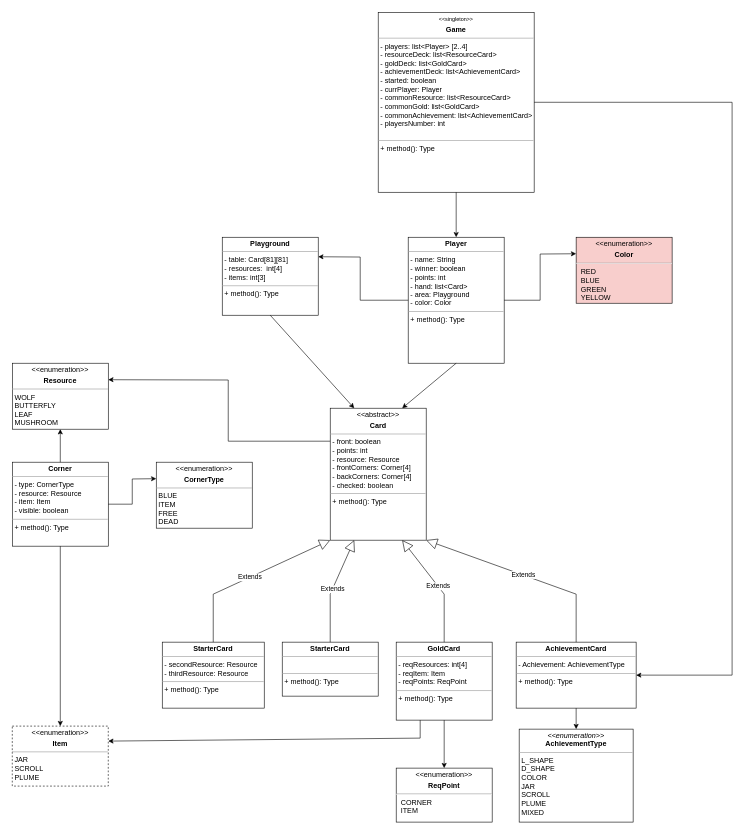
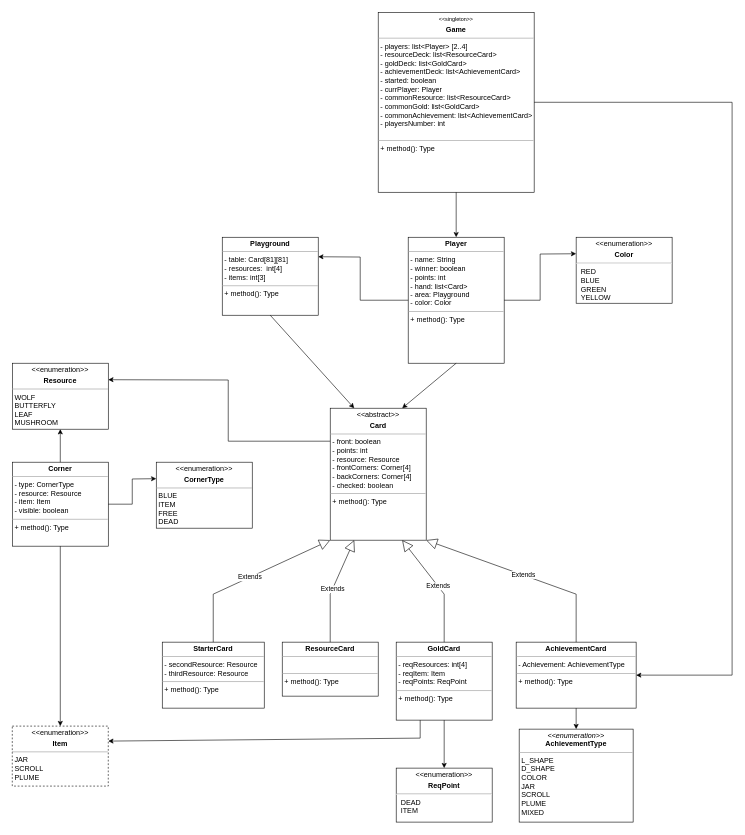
  <mxCell id="0" />
  <mxCell id="1" parent="0" />
  <mxCell id="2" value="&lt;p style=&quot;margin:0px;margin-top:4px;text-align:center;&quot;&gt;&lt;font style=&quot;font-size: 9px;&quot;&gt;&amp;lt;&amp;lt;singleton&amp;gt;&amp;gt;&lt;/font&gt;&lt;/p&gt;&lt;p style=&quot;margin:0px;margin-top:4px;text-align:center;&quot;&gt;&lt;b&gt;Game&lt;/b&gt;&lt;/p&gt;&lt;hr size=&quot;1&quot;&gt;&lt;p style=&quot;margin:0px;margin-left:4px;&quot;&gt;- players: list&amp;lt;Player&amp;gt; [2..4]&lt;/p&gt;&lt;p style=&quot;margin:0px;margin-left:4px;&quot;&gt;- resourceDeck: list&amp;lt;ResourceCard&amp;gt;&amp;nbsp;&lt;/p&gt;&lt;p style=&quot;margin:0px;margin-left:4px;&quot;&gt;- goldDeck: list&amp;lt;GoldCard&amp;gt;&lt;/p&gt;&lt;p style=&quot;margin:0px;margin-left:4px;&quot;&gt;- achievementDeck: list&amp;lt;AchievementCard&amp;gt;&lt;/p&gt;&lt;p style=&quot;margin:0px;margin-left:4px;&quot;&gt;- started: boolean&lt;/p&gt;&lt;p style=&quot;margin:0px;margin-left:4px;&quot;&gt;- currPlayer: Player&lt;/p&gt;&lt;p style=&quot;margin:0px;margin-left:4px;&quot;&gt;- commonResource: list&amp;lt;ResourceCard&amp;gt;&amp;nbsp;&lt;/p&gt;&lt;p style=&quot;margin:0px;margin-left:4px;&quot;&gt;- commonGold: list&amp;lt;GoldCard&amp;gt;&lt;/p&gt;&lt;p style=&quot;margin:0px;margin-left:4px;&quot;&gt;- commonAchievement: list&amp;lt;AchievementCard&amp;gt;&lt;/p&gt;&lt;p style=&quot;margin:0px;margin-left:4px;&quot;&gt;- playersNumber: int&lt;br&gt;&lt;/p&gt;&amp;nbsp;&lt;hr size=&quot;1&quot;&gt;&lt;p style=&quot;margin:0px;margin-left:4px;&quot;&gt;+ method(): Type&lt;/p&gt;" style="verticalAlign=top;align=left;overflow=fill;html=1;whiteSpace=wrap;" parent="1" vertex="1"><mxGeometry x="630" y="20" width="260" height="300" as="geometry" /></mxCell>
  <mxCell id="3" value="&lt;p style=&quot;margin:0px;margin-top:4px;text-align:center;&quot;&gt;&lt;b&gt;Player&lt;/b&gt;&lt;/p&gt;&lt;hr size=&quot;1&quot;&gt;&lt;p style=&quot;margin:0px;margin-left:4px;&quot;&gt;- name: String&lt;/p&gt;&lt;p style=&quot;margin:0px;margin-left:4px;&quot;&gt;- winner: boolean&lt;/p&gt;&lt;p style=&quot;margin:0px;margin-left:4px;&quot;&gt;- points: int&lt;/p&gt;&lt;p style=&quot;margin:0px;margin-left:4px;&quot;&gt;- hand: list&amp;lt;Card&amp;gt;&lt;/p&gt;&lt;p style=&quot;margin:0px;margin-left:4px;&quot;&gt;- area: Playground&lt;/p&gt;&lt;p style=&quot;margin:0px;margin-left:4px;&quot;&gt;- color: Color&lt;/p&gt;&lt;hr size=&quot;1&quot;&gt;&lt;p style=&quot;margin:0px;margin-left:4px;&quot;&gt;+ method(): Type&lt;/p&gt;" style="verticalAlign=top;align=left;overflow=fill;html=1;whiteSpace=wrap;" parent="1" vertex="1"><mxGeometry x="680" y="395" width="160" height="210" as="geometry" /></mxCell>
- <mxCell id="4" value="&lt;p style=&quot;margin: 4px 0px 0px; text-align: center;&quot;&gt;&lt;font style=&quot;font-size: 12px;&quot;&gt;&amp;lt;&amp;lt;enumeration&amp;gt;&amp;gt;&lt;/font&gt;&lt;/p&gt;&lt;p style=&quot;margin: 4px 0px 0px; text-align: center;&quot;&gt;&lt;b style=&quot;&quot;&gt;Color&lt;/b&gt;&lt;/p&gt;&lt;hr&gt;&lt;p style=&quot;margin:0px;margin-left:8px;&quot;&gt;RED&lt;br&gt;BLUE&lt;br&gt;GREEN&lt;br&gt;YELLOW&lt;/p&gt;" style="verticalAlign=top;align=left;overflow=fill;html=1;whiteSpace=wrap;fillColor=#f8cecc;" parent="1" vertex="1"><mxGeometry x="960" y="395" width="160" height="110" as="geometry" /></mxCell>
+ <mxCell id="4" value="&lt;p style=&quot;margin: 4px 0px 0px; text-align: center;&quot;&gt;&lt;font style=&quot;font-size: 12px;&quot;&gt;&amp;lt;&amp;lt;enumeration&amp;gt;&amp;gt;&lt;/font&gt;&lt;/p&gt;&lt;p style=&quot;margin: 4px 0px 0px; text-align: center;&quot;&gt;&lt;b style=&quot;&quot;&gt;Color&lt;/b&gt;&lt;/p&gt;&lt;hr&gt;&lt;p style=&quot;margin:0px;margin-left:8px;&quot;&gt;RED&lt;br&gt;BLUE&lt;br&gt;GREEN&lt;br&gt;YELLOW&lt;/p&gt;" style="verticalAlign=top;align=left;overflow=fill;html=1;whiteSpace=wrap;" parent="1" vertex="1"><mxGeometry x="960" y="395" width="160" height="110" as="geometry" /></mxCell>
  <mxCell id="5" value="&lt;p style=&quot;margin:0px;margin-top:4px;text-align:center;&quot;&gt;&lt;b&gt;Playground&lt;/b&gt;&lt;/p&gt;&lt;hr size=&quot;1&quot;&gt;&lt;p style=&quot;margin:0px;margin-left:4px;&quot;&gt;- table: Card[81][81]&lt;/p&gt;&lt;p style=&quot;margin:0px;margin-left:4px;&quot;&gt;- resources:&amp;nbsp; int[4]&lt;/p&gt;&lt;p style=&quot;margin:0px;margin-left:4px;&quot;&gt;- items: int[3]&lt;/p&gt;&lt;hr size=&quot;1&quot;&gt;&lt;p style=&quot;margin:0px;margin-left:4px;&quot;&gt;+ method(): Type&lt;/p&gt;" style="verticalAlign=top;align=left;overflow=fill;html=1;whiteSpace=wrap;" parent="1" vertex="1"><mxGeometry x="370" y="395" width="160" height="130" as="geometry" /></mxCell>
  <mxCell id="6" value="&lt;p style=&quot;margin:0px;margin-top:4px;text-align:center;&quot;&gt;&amp;lt;&amp;lt;abstract&amp;gt;&amp;gt;&lt;/p&gt;&lt;p style=&quot;margin:0px;margin-top:4px;text-align:center;&quot;&gt;&lt;b&gt;Card&lt;/b&gt;&lt;/p&gt;&lt;hr size=&quot;1&quot;&gt;&lt;p style=&quot;margin:0px;margin-left:4px;&quot;&gt;- front: boolean&lt;/p&gt;&lt;p style=&quot;margin:0px;margin-left:4px;&quot;&gt;- points: int&lt;/p&gt;&lt;p style=&quot;margin:0px;margin-left:4px;&quot;&gt;- resource: Resource&lt;/p&gt;&lt;p style=&quot;margin:0px;margin-left:4px;&quot;&gt;- frontCorners: Corner[4]&lt;/p&gt;&lt;p style=&quot;margin:0px;margin-left:4px;&quot;&gt;- backCorners: Corner[4]&lt;/p&gt;&lt;p style=&quot;margin:0px;margin-left:4px;&quot;&gt;- checked: boolean&lt;br&gt;&lt;/p&gt;&lt;hr size=&quot;1&quot;&gt;&lt;p style=&quot;margin:0px;margin-left:4px;&quot;&gt;+ method(): Type&lt;/p&gt;" style="verticalAlign=top;align=left;overflow=fill;html=1;whiteSpace=wrap;" parent="1" vertex="1"><mxGeometry x="550" y="680" width="160" height="220" as="geometry" /></mxCell>
  <mxCell id="7" value="&lt;p style=&quot;margin:0px;margin-top:4px;text-align:center;&quot;&gt;&amp;lt;&amp;lt;enumeration&amp;gt;&amp;gt;&lt;/p&gt;&lt;p style=&quot;margin:0px;margin-top:4px;text-align:center;&quot;&gt;&lt;b&gt;Resource&lt;/b&gt;&lt;/p&gt;&lt;hr size=&quot;1&quot;&gt;&lt;p style=&quot;margin:0px;margin-left:4px;&quot;&gt;WOLF&lt;/p&gt;&lt;p style=&quot;margin:0px;margin-left:4px;&quot;&gt;BUTTERFLY&lt;/p&gt;&lt;p style=&quot;margin:0px;margin-left:4px;&quot;&gt;LEAF&lt;/p&gt;&lt;p style=&quot;margin:0px;margin-left:4px;&quot;&gt;MUSHROOM&lt;/p&gt;" style="verticalAlign=top;align=left;overflow=fill;html=1;whiteSpace=wrap;" parent="1" vertex="1"><mxGeometry x="20" y="605" width="160" height="110" as="geometry" /></mxCell>
- <mxCell id="8" value="&lt;p style=&quot;margin:0px;margin-top:4px;text-align:center;&quot;&gt;&lt;b&gt;StarterCard&lt;/b&gt;&lt;/p&gt;&lt;hr size=&quot;1&quot;&gt;&lt;p style=&quot;margin:0px;margin-left:4px;&quot;&gt;&lt;br&gt;&lt;/p&gt;&lt;hr size=&quot;1&quot;&gt;&lt;p style=&quot;margin:0px;margin-left:4px;&quot;&gt;+ method(): Type&lt;/p&gt;" style="verticalAlign=top;align=left;overflow=fill;html=1;whiteSpace=wrap;" parent="1" vertex="1"><mxGeometry x="470" y="1070" width="160" height="90" as="geometry" /></mxCell>
+ <mxCell id="8" value="&lt;p style=&quot;margin:0px;margin-top:4px;text-align:center;&quot;&gt;&lt;b&gt;ResourceCard&lt;/b&gt;&lt;/p&gt;&lt;hr size=&quot;1&quot;&gt;&lt;p style=&quot;margin:0px;margin-left:4px;&quot;&gt;&lt;br&gt;&lt;/p&gt;&lt;hr size=&quot;1&quot;&gt;&lt;p style=&quot;margin:0px;margin-left:4px;&quot;&gt;+ method(): Type&lt;/p&gt;" style="verticalAlign=top;align=left;overflow=fill;html=1;whiteSpace=wrap;" parent="1" vertex="1"><mxGeometry x="470" y="1070" width="160" height="90" as="geometry" /></mxCell>
  <mxCell id="9" value="&lt;p style=&quot;margin:0px;margin-top:4px;text-align:center;&quot;&gt;&lt;b&gt;GoldCard&lt;/b&gt;&lt;/p&gt;&lt;hr size=&quot;1&quot;&gt;&lt;p style=&quot;margin:0px;margin-left:4px;&quot;&gt;- reqResources: int[4]&amp;nbsp;&lt;/p&gt;&lt;p style=&quot;margin:0px;margin-left:4px;&quot;&gt;- reqItem: Item&lt;/p&gt;&lt;p style=&quot;margin:0px;margin-left:4px;&quot;&gt;- reqPoints: ReqPoint&lt;/p&gt;&lt;hr size=&quot;1&quot;&gt;&lt;p style=&quot;margin:0px;margin-left:4px;&quot;&gt;+ method(): Type&lt;/p&gt;" style="verticalAlign=top;align=left;overflow=fill;html=1;whiteSpace=wrap;" parent="1" vertex="1"><mxGeometry x="660" y="1070" width="160" height="130" as="geometry" /></mxCell>
- <mxCell id="10" value="&lt;p style=&quot;margin: 4px 0px 0px; text-align: center;&quot;&gt;&lt;font style=&quot;font-size: 12px;&quot;&gt;&amp;lt;&amp;lt;enumeration&amp;gt;&amp;gt;&lt;/font&gt;&lt;/p&gt;&lt;p style=&quot;margin: 4px 0px 0px; text-align: center;&quot;&gt;&lt;b&gt;ReqPoint&lt;/b&gt;&lt;/p&gt;&lt;hr&gt;&lt;p style=&quot;margin:0px;margin-left:8px;&quot;&gt;CORNER&lt;/p&gt;&lt;p style=&quot;margin:0px;margin-left:8px;&quot;&gt;ITEM&lt;/p&gt;" style="verticalAlign=top;align=left;overflow=fill;html=1;whiteSpace=wrap;" parent="1" vertex="1"><mxGeometry x="660" y="1280" width="160" height="90" as="geometry" /></mxCell>
+ <mxCell id="10" value="&lt;p style=&quot;margin: 4px 0px 0px; text-align: center;&quot;&gt;&lt;font style=&quot;font-size: 12px;&quot;&gt;&amp;lt;&amp;lt;enumeration&amp;gt;&amp;gt;&lt;/font&gt;&lt;/p&gt;&lt;p style=&quot;margin: 4px 0px 0px; text-align: center;&quot;&gt;&lt;b&gt;ReqPoint&lt;/b&gt;&lt;/p&gt;&lt;hr&gt;&lt;p style=&quot;margin:0px;margin-left:8px;&quot;&gt;DEAD&lt;/p&gt;&lt;p style=&quot;margin:0px;margin-left:8px;&quot;&gt;ITEM&lt;/p&gt;" style="verticalAlign=top;align=left;overflow=fill;html=1;whiteSpace=wrap;" parent="1" vertex="1"><mxGeometry x="660" y="1280" width="160" height="90" as="geometry" /></mxCell>
  <mxCell id="11" value="&lt;p style=&quot;margin:0px;margin-top:4px;text-align:center;&quot;&gt;&lt;b&gt;StarterCard&lt;/b&gt;&lt;/p&gt;&lt;hr size=&quot;1&quot;&gt;&lt;p style=&quot;margin:0px;margin-left:4px;&quot;&gt;- secondResource: Resource&lt;/p&gt;&lt;p style=&quot;margin:0px;margin-left:4px;&quot;&gt;- thirdResource: Resource&lt;/p&gt;&lt;hr size=&quot;1&quot;&gt;&lt;p style=&quot;margin:0px;margin-left:4px;&quot;&gt;+ method(): Type&lt;/p&gt;" style="verticalAlign=top;align=left;overflow=fill;html=1;whiteSpace=wrap;" parent="1" vertex="1"><mxGeometry x="270" y="1070" width="170" height="110" as="geometry" /></mxCell>
  <mxCell id="12" value="&lt;p style=&quot;margin:0px;margin-top:4px;text-align:center;&quot;&gt;&lt;b&gt;AchievementCard&lt;/b&gt;&lt;/p&gt;&lt;hr size=&quot;1&quot;&gt;&lt;p style=&quot;margin:0px;margin-left:4px;&quot;&gt;- Achievement: AchievementType&lt;/p&gt;&lt;hr size=&quot;1&quot;&gt;&lt;p style=&quot;margin:0px;margin-left:4px;&quot;&gt;+ method(): Type&lt;/p&gt;" style="verticalAlign=top;align=left;overflow=fill;html=1;whiteSpace=wrap;" parent="1" vertex="1"><mxGeometry x="860" y="1070" width="200" height="110" as="geometry" /></mxCell>
  <mxCell id="13" value="&lt;p style=&quot;margin:0px;margin-top:4px;text-align:center;&quot;&gt;&lt;i&gt;&amp;lt;&amp;lt;enumeration&amp;gt;&amp;gt;&lt;/i&gt;&lt;br&gt;&lt;b&gt;AchievementType&lt;/b&gt;&lt;/p&gt;&lt;hr size=&quot;1&quot;&gt;&lt;p style=&quot;margin:0px;margin-left:4px;&quot;&gt;L_SHAPE&lt;/p&gt;&lt;p style=&quot;margin:0px;margin-left:4px;&quot;&gt;D_SHAPE&lt;/p&gt;&lt;p style=&quot;margin:0px;margin-left:4px;&quot;&gt;COLOR&lt;/p&gt;&lt;p style=&quot;margin:0px;margin-left:4px;&quot;&gt;JAR&lt;/p&gt;&lt;p style=&quot;margin:0px;margin-left:4px;&quot;&gt;SCROLL&lt;/p&gt;&lt;p style=&quot;margin:0px;margin-left:4px;&quot;&gt;PLUME&lt;/p&gt;&lt;p style=&quot;margin:0px;margin-left:4px;&quot;&gt;MIXED&lt;/p&gt;" style="verticalAlign=top;align=left;overflow=fill;html=1;whiteSpace=wrap;" parent="1" vertex="1"><mxGeometry x="865" y="1215" width="190" height="155" as="geometry" /></mxCell>
  <mxCell id="14" value="" style="endArrow=classic;html=1;rounded=0;entryX=0.5;entryY=0;entryDx=0;entryDy=0;exitX=0.5;exitY=1;exitDx=0;exitDy=0;" edge="1" parent="1" source="9" target="10"><mxGeometry width="50" height="50" relative="1" as="geometry"><mxPoint x="850" y="1380" as="sourcePoint" /><mxPoint x="900" y="1330" as="targetPoint" /></mxGeometry></mxCell>
  <mxCell id="15" value="" style="endArrow=classic;html=1;rounded=0;entryX=0.5;entryY=0;entryDx=0;entryDy=0;exitX=0.5;exitY=1;exitDx=0;exitDy=0;" edge="1" parent="1" source="12" target="13"><mxGeometry width="50" height="50" relative="1" as="geometry"><mxPoint x="820" y="1220" as="sourcePoint" /><mxPoint x="870" y="1170" as="targetPoint" /></mxGeometry></mxCell>
  <mxCell id="16" value="Extends" style="endArrow=block;endSize=16;endFill=0;html=1;rounded=0;entryX=0.25;entryY=1;entryDx=0;entryDy=0;exitX=0.5;exitY=0;exitDx=0;exitDy=0;" edge="1" parent="1" source="8" target="6"><mxGeometry width="160" relative="1" as="geometry"><mxPoint x="530" y="1020" as="sourcePoint" /><mxPoint x="690" y="1020" as="targetPoint" /><Array as="points"><mxPoint x="550" y="990" /></Array></mxGeometry></mxCell>
  <mxCell id="17" value="Extends" style="endArrow=block;endSize=16;endFill=0;html=1;rounded=0;exitX=0.5;exitY=0;exitDx=0;exitDy=0;entryX=0.75;entryY=1;entryDx=0;entryDy=0;" edge="1" parent="1" source="9" target="6"><mxGeometry width="160" relative="1" as="geometry"><mxPoint x="750" y="1030" as="sourcePoint" /><mxPoint x="670" y="920" as="targetPoint" /><Array as="points"><mxPoint x="740" y="990" /></Array></mxGeometry></mxCell>
  <mxCell id="18" value="Extends" style="endArrow=block;endSize=16;endFill=0;html=1;rounded=0;exitX=0.5;exitY=0;exitDx=0;exitDy=0;entryX=1;entryY=1;entryDx=0;entryDy=0;" edge="1" parent="1" source="12" target="6"><mxGeometry width="160" relative="1" as="geometry"><mxPoint x="710" y="920" as="sourcePoint" /><mxPoint x="870" y="920" as="targetPoint" /><Array as="points"><mxPoint x="960" y="990" /></Array></mxGeometry></mxCell>
  <mxCell id="19" value="Extends" style="endArrow=block;endSize=16;endFill=0;html=1;rounded=0;entryX=0;entryY=1;entryDx=0;entryDy=0;exitX=0.5;exitY=0;exitDx=0;exitDy=0;" edge="1" parent="1" source="11" target="6"><mxGeometry width="160" relative="1" as="geometry"><mxPoint x="310" y="950" as="sourcePoint" /><mxPoint x="470" y="950" as="targetPoint" /><Array as="points"><mxPoint x="355" y="990" /></Array></mxGeometry></mxCell>
  <mxCell id="20" value="" style="endArrow=classic;html=1;rounded=0;entryX=0.5;entryY=0;entryDx=0;entryDy=0;exitX=0.5;exitY=1;exitDx=0;exitDy=0;" edge="1" parent="1" source="2" target="3"><mxGeometry width="50" height="50" relative="1" as="geometry"><mxPoint x="680" y="300" as="sourcePoint" /><mxPoint x="860" y="330" as="targetPoint" /></mxGeometry></mxCell>
  <mxCell id="21" value="" style="endArrow=classic;html=1;rounded=0;entryX=1;entryY=0.25;entryDx=0;entryDy=0;exitX=0;exitY=0.5;exitDx=0;exitDy=0;" edge="1" parent="1" source="3" target="5"><mxGeometry width="50" height="50" relative="1" as="geometry"><mxPoint x="730" y="320" as="sourcePoint" /><mxPoint x="680" y="290" as="targetPoint" /><Array as="points"><mxPoint x="600" y="500" /><mxPoint x="600" y="428" /></Array></mxGeometry></mxCell>
  <mxCell id="22" value="" style="endArrow=classic;html=1;rounded=0;entryX=0;entryY=0.25;entryDx=0;entryDy=0;exitX=1;exitY=0.5;exitDx=0;exitDy=0;" edge="1" parent="1" source="3" target="4"><mxGeometry width="50" height="50" relative="1" as="geometry"><mxPoint x="630" y="340" as="sourcePoint" /><mxPoint x="680" y="290" as="targetPoint" /><Array as="points"><mxPoint x="900" y="500" /><mxPoint x="900" y="423" /></Array></mxGeometry></mxCell>
  <mxCell id="23" value="" style="endArrow=classic;html=1;rounded=0;exitX=0.5;exitY=1;exitDx=0;exitDy=0;entryX=0.25;entryY=0;entryDx=0;entryDy=0;" edge="1" parent="1" source="5" target="6"><mxGeometry width="50" height="50" relative="1" as="geometry"><mxPoint x="630" y="520" as="sourcePoint" /><mxPoint x="680" y="470" as="targetPoint" /></mxGeometry></mxCell>
  <mxCell id="24" value="" style="endArrow=classic;html=1;rounded=0;exitX=0.5;exitY=1;exitDx=0;exitDy=0;entryX=0.75;entryY=0;entryDx=0;entryDy=0;" edge="1" parent="1" source="3" target="6"><mxGeometry width="50" height="50" relative="1" as="geometry"><mxPoint x="630" y="520" as="sourcePoint" /><mxPoint x="680" y="470" as="targetPoint" /></mxGeometry></mxCell>
  <mxCell id="25" value="" style="endArrow=classic;html=1;rounded=0;exitX=1;exitY=0.5;exitDx=0;exitDy=0;entryX=1;entryY=0.5;entryDx=0;entryDy=0;" edge="1" parent="1" source="2" target="12"><mxGeometry width="50" height="50" relative="1" as="geometry"><mxPoint x="630" y="380" as="sourcePoint" /><mxPoint x="1220" y="990" as="targetPoint" /><Array as="points"><mxPoint x="1220" y="170" /><mxPoint x="1220" y="1125" /></Array></mxGeometry></mxCell>
  <mxCell id="26" value="&lt;p style=&quot;margin:0px;margin-top:4px;text-align:center;&quot;&gt;&lt;b&gt;Corner&lt;/b&gt;&lt;/p&gt;&lt;hr size=&quot;1&quot;&gt;&lt;p style=&quot;margin:0px;margin-left:4px;&quot;&gt;- type: CornerType&lt;br&gt;&lt;/p&gt;&lt;p style=&quot;margin:0px;margin-left:4px;&quot;&gt;- resource: Resource&lt;/p&gt;&lt;p style=&quot;margin:0px;margin-left:4px;&quot;&gt;- item: Item&lt;/p&gt;&lt;p style=&quot;margin:0px;margin-left:4px;&quot;&gt;- visible: boolean&lt;br&gt;&lt;/p&gt;&lt;hr size=&quot;1&quot;&gt;&lt;p style=&quot;margin:0px;margin-left:4px;&quot;&gt;+ method(): Type&lt;/p&gt;" style="verticalAlign=top;align=left;overflow=fill;html=1;whiteSpace=wrap;" vertex="1" parent="1"><mxGeometry x="20" y="770" width="160" height="140" as="geometry" /></mxCell>
  <mxCell id="27" value="&lt;p style=&quot;margin:0px;margin-top:4px;text-align:center;&quot;&gt;&amp;lt;&amp;lt;enumeration&amp;gt;&amp;gt;&lt;/p&gt;&lt;p style=&quot;margin:0px;margin-top:4px;text-align:center;&quot;&gt;&lt;b&gt;Item&lt;/b&gt;&lt;/p&gt;&lt;hr size=&quot;1&quot;&gt;&lt;p style=&quot;margin:0px;margin-left:4px;&quot;&gt;JAR&lt;/p&gt;&lt;p style=&quot;margin:0px;margin-left:4px;&quot;&gt;SCROLL&lt;/p&gt;&lt;p style=&quot;margin:0px;margin-left:4px;&quot;&gt;PLUME&lt;/p&gt;" style="verticalAlign=top;align=left;overflow=fill;html=1;whiteSpace=wrap;dashed=1;" vertex="1" parent="1"><mxGeometry x="20" y="1210" width="160" height="100" as="geometry" /></mxCell>
  <mxCell id="28" value="" style="endArrow=classic;html=1;rounded=0;entryX=0.5;entryY=1;entryDx=0;entryDy=0;exitX=0.5;exitY=0;exitDx=0;exitDy=0;" edge="1" parent="1" source="26" target="7"><mxGeometry width="50" height="50" relative="1" as="geometry"><mxPoint x="400" y="930" as="sourcePoint" /><mxPoint x="450" y="880" as="targetPoint" /></mxGeometry></mxCell>
  <mxCell id="29" value="" style="endArrow=classic;html=1;rounded=0;exitX=0;exitY=0.25;exitDx=0;exitDy=0;entryX=1;entryY=0.25;entryDx=0;entryDy=0;" edge="1" parent="1" source="6" target="7"><mxGeometry width="50" height="50" relative="1" as="geometry"><mxPoint x="480" y="930" as="sourcePoint" /><mxPoint x="530" y="880" as="targetPoint" /><Array as="points"><mxPoint x="380" y="735" /><mxPoint x="380" y="633" /></Array></mxGeometry></mxCell>
  <mxCell id="30" value="" style="endArrow=classic;html=1;rounded=0;exitX=0.5;exitY=1;exitDx=0;exitDy=0;entryX=0.5;entryY=0;entryDx=0;entryDy=0;" edge="1" parent="1" source="26" target="27"><mxGeometry width="50" height="50" relative="1" as="geometry"><mxPoint x="400" y="930" as="sourcePoint" /><mxPoint x="450" y="880" as="targetPoint" /></mxGeometry></mxCell>
  <mxCell id="31" value="" style="endArrow=classic;html=1;rounded=0;entryX=1;entryY=0.25;entryDx=0;entryDy=0;exitX=0.25;exitY=1;exitDx=0;exitDy=0;" edge="1" parent="1" source="9" target="27"><mxGeometry width="50" height="50" relative="1" as="geometry"><mxPoint x="440" y="1110" as="sourcePoint" /><mxPoint x="490" y="1060" as="targetPoint" /><Array as="points"><mxPoint x="700" y="1230" /></Array></mxGeometry></mxCell>
  <mxCell id="32" value="&lt;p style=&quot;margin:0px;margin-top:4px;text-align:center;&quot;&gt;&amp;lt;&amp;lt;enumeration&amp;gt;&amp;gt;&lt;/p&gt;&lt;p style=&quot;margin:0px;margin-top:4px;text-align:center;&quot;&gt;&lt;b&gt;CornerType&lt;/b&gt;&lt;br&gt;&lt;/p&gt;&lt;hr size=&quot;1&quot;&gt;&lt;p style=&quot;margin:0px;margin-left:4px;&quot;&gt;BLUE&lt;br&gt;&lt;/p&gt;&lt;p style=&quot;margin:0px;margin-left:4px;&quot;&gt;ITEM&lt;/p&gt;&lt;p style=&quot;margin:0px;margin-left:4px;&quot;&gt;FREE&lt;/p&gt;&lt;p style=&quot;margin:0px;margin-left:4px;&quot;&gt;DEAD&lt;/p&gt;" style="verticalAlign=top;align=left;overflow=fill;html=1;whiteSpace=wrap;" vertex="1" parent="1"><mxGeometry x="260" y="770" width="160" height="110" as="geometry" /></mxCell>
  <mxCell id="33" value="" style="endArrow=classic;html=1;rounded=0;exitX=1;exitY=0.5;exitDx=0;exitDy=0;entryX=0;entryY=0.25;entryDx=0;entryDy=0;" edge="1" parent="1" source="26" target="32"><mxGeometry width="50" height="50" relative="1" as="geometry"><mxPoint x="440" y="950" as="sourcePoint" /><mxPoint x="490" y="900" as="targetPoint" /><Array as="points"><mxPoint x="220" y="840" /><mxPoint x="220" y="798" /></Array></mxGeometry></mxCell>
